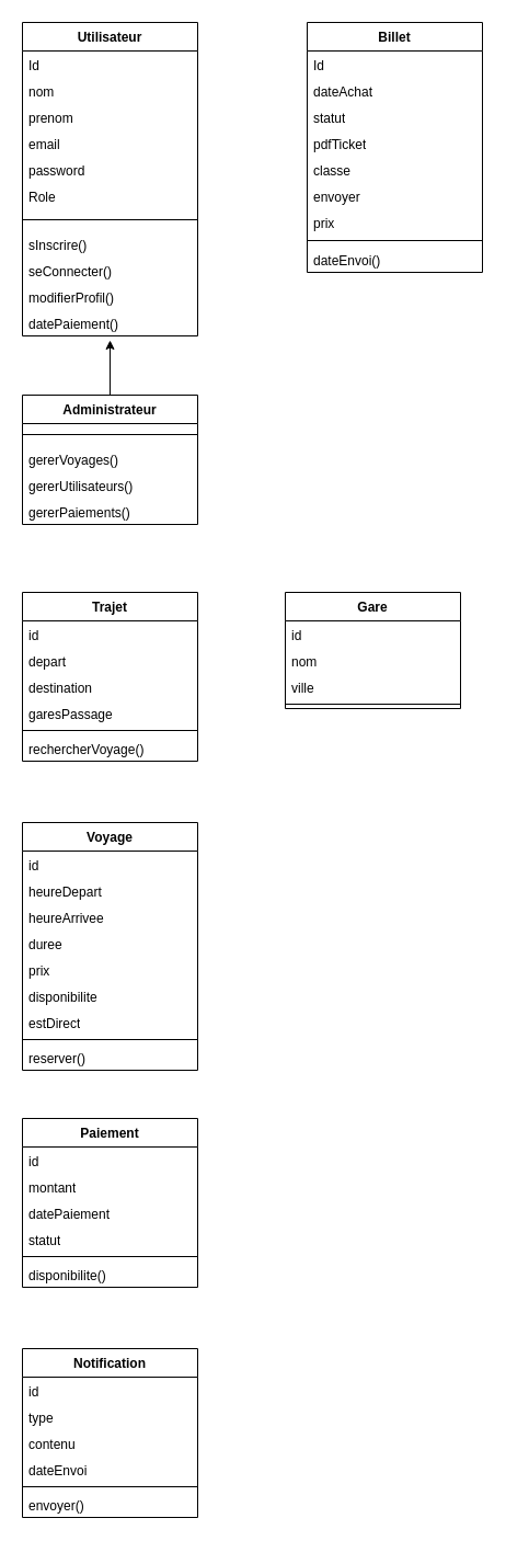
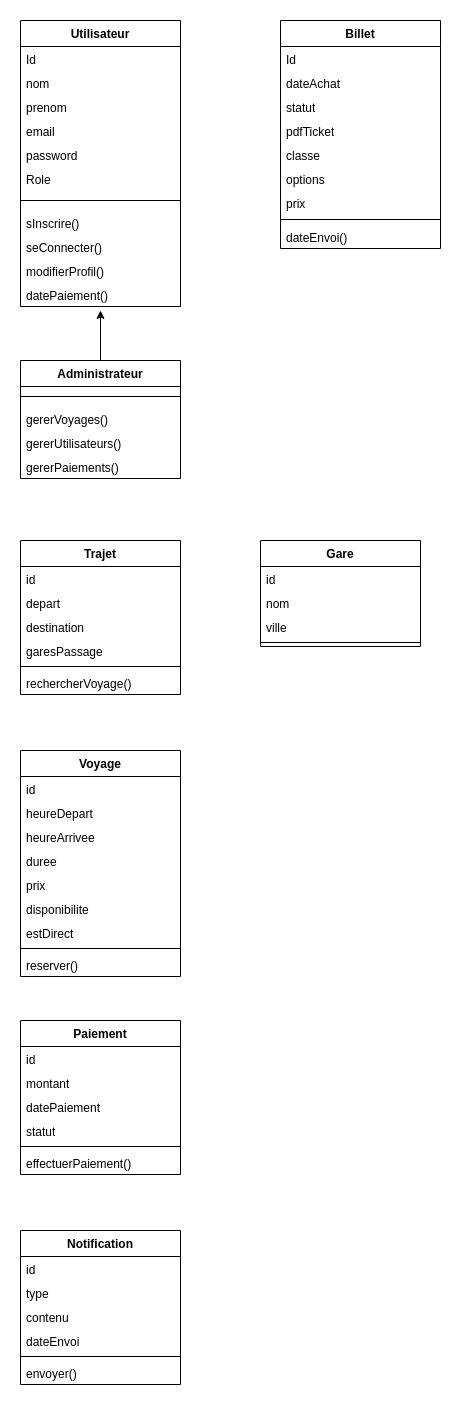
  <mxCell id="0" />
  <mxCell id="1" parent="0" />
  <mxCell id="2" value="Utilisateur" style="swimlane;fontStyle=1;align=center;verticalAlign=top;childLayout=stackLayout;horizontal=1;startSize=26;horizontalStack=0;resizeParent=1;resizeParentMax=0;resizeLast=0;collapsible=1;marginBottom=0;whiteSpace=wrap;html=1;" vertex="1" parent="1"><mxGeometry x="20" y="20" width="160" height="286" as="geometry" /></mxCell>
  <mxCell id="3" value="Id" style="text;strokeColor=none;fillColor=none;align=left;verticalAlign=top;spacingLeft=4;spacingRight=4;overflow=hidden;rotatable=0;points=[[0,0.5],[1,0.5]];portConstraint=eastwest;whiteSpace=wrap;html=1;" vertex="1" parent="2"><mxGeometry y="26" width="160" height="24" as="geometry" /></mxCell>
  <mxCell id="4" value="nom" style="text;strokeColor=none;fillColor=none;align=left;verticalAlign=top;spacingLeft=4;spacingRight=4;overflow=hidden;rotatable=0;points=[[0,0.5],[1,0.5]];portConstraint=eastwest;whiteSpace=wrap;html=1;" vertex="1" parent="2"><mxGeometry y="50" width="160" height="24" as="geometry" /></mxCell>
  <mxCell id="5" value="prenom" style="text;strokeColor=none;fillColor=none;align=left;verticalAlign=top;spacingLeft=4;spacingRight=4;overflow=hidden;rotatable=0;points=[[0,0.5],[1,0.5]];portConstraint=eastwest;whiteSpace=wrap;html=1;" vertex="1" parent="2"><mxGeometry y="74" width="160" height="24" as="geometry" /></mxCell>
  <mxCell id="6" value="email" style="text;strokeColor=none;fillColor=none;align=left;verticalAlign=top;spacingLeft=4;spacingRight=4;overflow=hidden;rotatable=0;points=[[0,0.5],[1,0.5]];portConstraint=eastwest;whiteSpace=wrap;html=1;" vertex="1" parent="2"><mxGeometry y="98" width="160" height="24" as="geometry" /></mxCell>
  <mxCell id="7" value="password" style="text;strokeColor=none;fillColor=none;align=left;verticalAlign=top;spacingLeft=4;spacingRight=4;overflow=hidden;rotatable=0;points=[[0,0.5],[1,0.5]];portConstraint=eastwest;whiteSpace=wrap;html=1;" vertex="1" parent="2"><mxGeometry y="122" width="160" height="24" as="geometry" /></mxCell>
  <mxCell id="8" value="Role" style="text;strokeColor=none;fillColor=none;align=left;verticalAlign=top;spacingLeft=4;spacingRight=4;overflow=hidden;rotatable=0;points=[[0,0.5],[1,0.5]];portConstraint=eastwest;whiteSpace=wrap;html=1;" vertex="1" parent="2"><mxGeometry y="146" width="160" height="24" as="geometry" /></mxCell>
  <mxCell id="9" value="" style="line;strokeWidth=1;fillColor=none;align=left;verticalAlign=middle;spacingTop=-1;spacingLeft=3;spacingRight=3;rotatable=0;labelPosition=right;points=[];portConstraint=eastwest;strokeColor=inherit;" vertex="1" parent="2"><mxGeometry y="170" width="160" height="20" as="geometry" /></mxCell>
  <mxCell id="10" value="sInscrire()" style="text;strokeColor=none;fillColor=none;align=left;verticalAlign=top;spacingLeft=4;spacingRight=4;overflow=hidden;rotatable=0;points=[[0,0.5],[1,0.5]];portConstraint=eastwest;whiteSpace=wrap;html=1;" vertex="1" parent="2"><mxGeometry y="190" width="160" height="24" as="geometry" /></mxCell>
  <mxCell id="11" value="seConnecter()" style="text;strokeColor=none;fillColor=none;align=left;verticalAlign=top;spacingLeft=4;spacingRight=4;overflow=hidden;rotatable=0;points=[[0,0.5],[1,0.5]];portConstraint=eastwest;whiteSpace=wrap;html=1;" vertex="1" parent="2"><mxGeometry y="214" width="160" height="24" as="geometry" /></mxCell>
  <mxCell id="12" value="modifierProfil()" style="text;strokeColor=none;fillColor=none;align=left;verticalAlign=top;spacingLeft=4;spacingRight=4;overflow=hidden;rotatable=0;points=[[0,0.5],[1,0.5]];portConstraint=eastwest;whiteSpace=wrap;html=1;" vertex="1" parent="2"><mxGeometry y="238" width="160" height="24" as="geometry" /></mxCell>
  <mxCell id="13" value="datePaiement()" style="text;strokeColor=none;fillColor=none;align=left;verticalAlign=top;spacingLeft=4;spacingRight=4;overflow=hidden;rotatable=0;points=[[0,0.5],[1,0.5]];portConstraint=eastwest;whiteSpace=wrap;html=1;" vertex="1" parent="2"><mxGeometry y="262" width="160" height="24" as="geometry" /></mxCell>
  <mxCell id="14" value="Trajet" style="swimlane;fontStyle=1;align=center;verticalAlign=top;childLayout=stackLayout;horizontal=1;startSize=26;horizontalStack=0;resizeParent=1;resizeParentMax=0;resizeLast=0;collapsible=1;marginBottom=0;whiteSpace=wrap;html=1;" vertex="1" parent="1"><mxGeometry x="20" y="540" width="160" height="154" as="geometry" /></mxCell>
  <mxCell id="15" value="id" style="text;strokeColor=none;fillColor=none;align=left;verticalAlign=top;spacingLeft=4;spacingRight=4;overflow=hidden;rotatable=0;points=[[0,0.5],[1,0.5]];portConstraint=eastwest;whiteSpace=wrap;html=1;" vertex="1" parent="14"><mxGeometry y="26" width="160" height="24" as="geometry" /></mxCell>
  <mxCell id="16" value="depart" style="text;strokeColor=none;fillColor=none;align=left;verticalAlign=top;spacingLeft=4;spacingRight=4;overflow=hidden;rotatable=0;points=[[0,0.5],[1,0.5]];portConstraint=eastwest;whiteSpace=wrap;html=1;" vertex="1" parent="14"><mxGeometry y="50" width="160" height="24" as="geometry" /></mxCell>
  <mxCell id="17" value="destination" style="text;strokeColor=none;fillColor=none;align=left;verticalAlign=top;spacingLeft=4;spacingRight=4;overflow=hidden;rotatable=0;points=[[0,0.5],[1,0.5]];portConstraint=eastwest;whiteSpace=wrap;html=1;" vertex="1" parent="14"><mxGeometry y="74" width="160" height="24" as="geometry" /></mxCell>
  <mxCell id="18" value="garesPassage" style="text;strokeColor=none;fillColor=none;align=left;verticalAlign=top;spacingLeft=4;spacingRight=4;overflow=hidden;rotatable=0;points=[[0,0.5],[1,0.5]];portConstraint=eastwest;whiteSpace=wrap;html=1;" vertex="1" parent="14"><mxGeometry y="98" width="160" height="24" as="geometry" /></mxCell>
  <mxCell id="19" value="" style="line;strokeWidth=1;fillColor=none;align=left;verticalAlign=middle;spacingTop=-1;spacingLeft=3;spacingRight=3;rotatable=0;labelPosition=right;points=[];portConstraint=eastwest;strokeColor=inherit;" vertex="1" parent="14"><mxGeometry y="122" width="160" height="8" as="geometry" /></mxCell>
  <mxCell id="20" value="rechercherVoyage()" style="text;strokeColor=none;fillColor=none;align=left;verticalAlign=top;spacingLeft=4;spacingRight=4;overflow=hidden;rotatable=0;points=[[0,0.5],[1,0.5]];portConstraint=eastwest;whiteSpace=wrap;html=1;" vertex="1" parent="14"><mxGeometry y="130" width="160" height="24" as="geometry" /></mxCell>
  <mxCell id="21" value="Billet" style="swimlane;fontStyle=1;align=center;verticalAlign=top;childLayout=stackLayout;horizontal=1;startSize=26;horizontalStack=0;resizeParent=1;resizeParentMax=0;resizeLast=0;collapsible=1;marginBottom=0;whiteSpace=wrap;html=1;" vertex="1" parent="1"><mxGeometry x="280" y="20" width="160" height="228" as="geometry" /></mxCell>
  <mxCell id="22" value="Id" style="text;strokeColor=none;fillColor=none;align=left;verticalAlign=top;spacingLeft=4;spacingRight=4;overflow=hidden;rotatable=0;points=[[0,0.5],[1,0.5]];portConstraint=eastwest;whiteSpace=wrap;html=1;" vertex="1" parent="21"><mxGeometry y="26" width="160" height="24" as="geometry" /></mxCell>
  <mxCell id="23" value="dateAchat" style="text;strokeColor=none;fillColor=none;align=left;verticalAlign=top;spacingLeft=4;spacingRight=4;overflow=hidden;rotatable=0;points=[[0,0.5],[1,0.5]];portConstraint=eastwest;whiteSpace=wrap;html=1;" vertex="1" parent="21"><mxGeometry y="50" width="160" height="24" as="geometry" /></mxCell>
  <mxCell id="24" value="statut" style="text;strokeColor=none;fillColor=none;align=left;verticalAlign=top;spacingLeft=4;spacingRight=4;overflow=hidden;rotatable=0;points=[[0,0.5],[1,0.5]];portConstraint=eastwest;whiteSpace=wrap;html=1;" vertex="1" parent="21"><mxGeometry y="74" width="160" height="24" as="geometry" /></mxCell>
  <mxCell id="25" value="pdfTicket" style="text;strokeColor=none;fillColor=none;align=left;verticalAlign=top;spacingLeft=4;spacingRight=4;overflow=hidden;rotatable=0;points=[[0,0.5],[1,0.5]];portConstraint=eastwest;whiteSpace=wrap;html=1;" vertex="1" parent="21"><mxGeometry y="98" width="160" height="24" as="geometry" /></mxCell>
  <mxCell id="26" value="classe" style="text;strokeColor=none;fillColor=none;align=left;verticalAlign=top;spacingLeft=4;spacingRight=4;overflow=hidden;rotatable=0;points=[[0,0.5],[1,0.5]];portConstraint=eastwest;whiteSpace=wrap;html=1;" vertex="1" parent="21"><mxGeometry y="122" width="160" height="24" as="geometry" /></mxCell>
- <mxCell id="27" value="envoyer" style="text;strokeColor=none;fillColor=none;align=left;verticalAlign=top;spacingLeft=4;spacingRight=4;overflow=hidden;rotatable=0;points=[[0,0.5],[1,0.5]];portConstraint=eastwest;whiteSpace=wrap;html=1;" vertex="1" parent="21"><mxGeometry y="146" width="160" height="24" as="geometry" /></mxCell>
+ <mxCell id="27" value="options" style="text;strokeColor=none;fillColor=none;align=left;verticalAlign=top;spacingLeft=4;spacingRight=4;overflow=hidden;rotatable=0;points=[[0,0.5],[1,0.5]];portConstraint=eastwest;whiteSpace=wrap;html=1;" vertex="1" parent="21"><mxGeometry y="146" width="160" height="24" as="geometry" /></mxCell>
  <mxCell id="28" value="prix" style="text;strokeColor=none;fillColor=none;align=left;verticalAlign=top;spacingLeft=4;spacingRight=4;overflow=hidden;rotatable=0;points=[[0,0.5],[1,0.5]];portConstraint=eastwest;whiteSpace=wrap;html=1;" vertex="1" parent="21"><mxGeometry y="170" width="160" height="24" as="geometry" /></mxCell>
  <mxCell id="29" value="" style="line;strokeWidth=1;fillColor=none;align=left;verticalAlign=middle;spacingTop=-1;spacingLeft=3;spacingRight=3;rotatable=0;labelPosition=right;points=[];portConstraint=eastwest;strokeColor=inherit;" vertex="1" parent="21"><mxGeometry y="194" width="160" height="10" as="geometry" /></mxCell>
  <mxCell id="30" value="dateEnvoi()" style="text;strokeColor=none;fillColor=none;align=left;verticalAlign=top;spacingLeft=4;spacingRight=4;overflow=hidden;rotatable=0;points=[[0,0.5],[1,0.5]];portConstraint=eastwest;whiteSpace=wrap;html=1;" vertex="1" parent="21"><mxGeometry y="204" width="160" height="24" as="geometry" /></mxCell>
  <mxCell id="31" style="edgeStyle=orthogonalEdgeStyle;rounded=0;orthogonalLoop=1;jettySize=auto;html=1;" edge="1" parent="1" source="32"><mxGeometry relative="1" as="geometry"><mxPoint x="100" y="310" as="targetPoint" /></mxGeometry></mxCell>
  <mxCell id="32" value="Administrateur" style="swimlane;fontStyle=1;align=center;verticalAlign=top;childLayout=stackLayout;horizontal=1;startSize=26;horizontalStack=0;resizeParent=1;resizeParentMax=0;resizeLast=0;collapsible=1;marginBottom=0;whiteSpace=wrap;html=1;" vertex="1" parent="1"><mxGeometry x="20" y="360" width="160" height="118" as="geometry" /></mxCell>
  <mxCell id="33" value="" style="line;strokeWidth=1;fillColor=none;align=left;verticalAlign=middle;spacingTop=-1;spacingLeft=3;spacingRight=3;rotatable=0;labelPosition=right;points=[];portConstraint=eastwest;strokeColor=inherit;" vertex="1" parent="32"><mxGeometry y="26" width="160" height="20" as="geometry" /></mxCell>
  <mxCell id="34" value="gererVoyages()" style="text;strokeColor=none;fillColor=none;align=left;verticalAlign=top;spacingLeft=4;spacingRight=4;overflow=hidden;rotatable=0;points=[[0,0.5],[1,0.5]];portConstraint=eastwest;whiteSpace=wrap;html=1;" vertex="1" parent="32"><mxGeometry y="46" width="160" height="24" as="geometry" /></mxCell>
  <mxCell id="35" value="gererUtilisateurs()" style="text;strokeColor=none;fillColor=none;align=left;verticalAlign=top;spacingLeft=4;spacingRight=4;overflow=hidden;rotatable=0;points=[[0,0.5],[1,0.5]];portConstraint=eastwest;whiteSpace=wrap;html=1;" vertex="1" parent="32"><mxGeometry y="70" width="160" height="24" as="geometry" /></mxCell>
  <mxCell id="36" value="gererPaiements()" style="text;strokeColor=none;fillColor=none;align=left;verticalAlign=top;spacingLeft=4;spacingRight=4;overflow=hidden;rotatable=0;points=[[0,0.5],[1,0.5]];portConstraint=eastwest;whiteSpace=wrap;html=1;" vertex="1" parent="32"><mxGeometry y="94" width="160" height="24" as="geometry" /></mxCell>
  <mxCell id="37" value="Gare" style="swimlane;fontStyle=1;align=center;verticalAlign=top;childLayout=stackLayout;horizontal=1;startSize=26;horizontalStack=0;resizeParent=1;resizeParentMax=0;resizeLast=0;collapsible=1;marginBottom=0;whiteSpace=wrap;html=1;" vertex="1" parent="1"><mxGeometry x="260" y="540" width="160" height="106" as="geometry" /></mxCell>
  <mxCell id="38" value="id" style="text;strokeColor=none;fillColor=none;align=left;verticalAlign=top;spacingLeft=4;spacingRight=4;overflow=hidden;rotatable=0;points=[[0,0.5],[1,0.5]];portConstraint=eastwest;whiteSpace=wrap;html=1;" vertex="1" parent="37"><mxGeometry y="26" width="160" height="24" as="geometry" /></mxCell>
  <mxCell id="39" value="nom" style="text;strokeColor=none;fillColor=none;align=left;verticalAlign=top;spacingLeft=4;spacingRight=4;overflow=hidden;rotatable=0;points=[[0,0.5],[1,0.5]];portConstraint=eastwest;whiteSpace=wrap;html=1;" vertex="1" parent="37"><mxGeometry y="50" width="160" height="24" as="geometry" /></mxCell>
  <mxCell id="40" value="ville" style="text;strokeColor=none;fillColor=none;align=left;verticalAlign=top;spacingLeft=4;spacingRight=4;overflow=hidden;rotatable=0;points=[[0,0.5],[1,0.5]];portConstraint=eastwest;whiteSpace=wrap;html=1;" vertex="1" parent="37"><mxGeometry y="74" width="160" height="24" as="geometry" /></mxCell>
  <mxCell id="41" value="" style="line;strokeWidth=1;fillColor=none;align=left;verticalAlign=middle;spacingTop=-1;spacingLeft=3;spacingRight=3;rotatable=0;labelPosition=right;points=[];portConstraint=eastwest;strokeColor=inherit;" vertex="1" parent="37"><mxGeometry y="98" width="160" height="8" as="geometry" /></mxCell>
  <mxCell id="42" value="Voyage" style="swimlane;fontStyle=1;align=center;verticalAlign=top;childLayout=stackLayout;horizontal=1;startSize=26;horizontalStack=0;resizeParent=1;resizeParentMax=0;resizeLast=0;collapsible=1;marginBottom=0;whiteSpace=wrap;html=1;" vertex="1" parent="1"><mxGeometry x="20" y="750" width="160" height="226" as="geometry" /></mxCell>
  <mxCell id="43" value="id" style="text;strokeColor=none;fillColor=none;align=left;verticalAlign=top;spacingLeft=4;spacingRight=4;overflow=hidden;rotatable=0;points=[[0,0.5],[1,0.5]];portConstraint=eastwest;whiteSpace=wrap;html=1;" vertex="1" parent="42"><mxGeometry y="26" width="160" height="24" as="geometry" /></mxCell>
  <mxCell id="44" value="heureDepart" style="text;strokeColor=none;fillColor=none;align=left;verticalAlign=top;spacingLeft=4;spacingRight=4;overflow=hidden;rotatable=0;points=[[0,0.5],[1,0.5]];portConstraint=eastwest;whiteSpace=wrap;html=1;" vertex="1" parent="42"><mxGeometry y="50" width="160" height="24" as="geometry" /></mxCell>
  <mxCell id="45" value="heureArrivee" style="text;strokeColor=none;fillColor=none;align=left;verticalAlign=top;spacingLeft=4;spacingRight=4;overflow=hidden;rotatable=0;points=[[0,0.5],[1,0.5]];portConstraint=eastwest;whiteSpace=wrap;html=1;" vertex="1" parent="42"><mxGeometry y="74" width="160" height="24" as="geometry" /></mxCell>
  <mxCell id="46" value="duree" style="text;strokeColor=none;fillColor=none;align=left;verticalAlign=top;spacingLeft=4;spacingRight=4;overflow=hidden;rotatable=0;points=[[0,0.5],[1,0.5]];portConstraint=eastwest;whiteSpace=wrap;html=1;" vertex="1" parent="42"><mxGeometry y="98" width="160" height="24" as="geometry" /></mxCell>
  <mxCell id="47" value="prix" style="text;strokeColor=none;fillColor=none;align=left;verticalAlign=top;spacingLeft=4;spacingRight=4;overflow=hidden;rotatable=0;points=[[0,0.5],[1,0.5]];portConstraint=eastwest;whiteSpace=wrap;html=1;" vertex="1" parent="42"><mxGeometry y="122" width="160" height="24" as="geometry" /></mxCell>
  <mxCell id="48" value="disponibilite" style="text;strokeColor=none;fillColor=none;align=left;verticalAlign=top;spacingLeft=4;spacingRight=4;overflow=hidden;rotatable=0;points=[[0,0.5],[1,0.5]];portConstraint=eastwest;whiteSpace=wrap;html=1;" vertex="1" parent="42"><mxGeometry y="146" width="160" height="24" as="geometry" /></mxCell>
  <mxCell id="49" value="estDirect" style="text;strokeColor=none;fillColor=none;align=left;verticalAlign=top;spacingLeft=4;spacingRight=4;overflow=hidden;rotatable=0;points=[[0,0.5],[1,0.5]];portConstraint=eastwest;whiteSpace=wrap;html=1;" vertex="1" parent="42"><mxGeometry y="170" width="160" height="24" as="geometry" /></mxCell>
  <mxCell id="50" value="" style="line;strokeWidth=1;fillColor=none;align=left;verticalAlign=middle;spacingTop=-1;spacingLeft=3;spacingRight=3;rotatable=0;labelPosition=right;points=[];portConstraint=eastwest;strokeColor=inherit;" vertex="1" parent="42"><mxGeometry y="194" width="160" height="8" as="geometry" /></mxCell>
  <mxCell id="51" value="reserver()" style="text;strokeColor=none;fillColor=none;align=left;verticalAlign=top;spacingLeft=4;spacingRight=4;overflow=hidden;rotatable=0;points=[[0,0.5],[1,0.5]];portConstraint=eastwest;whiteSpace=wrap;html=1;" vertex="1" parent="42"><mxGeometry y="202" width="160" height="24" as="geometry" /></mxCell>
  <mxCell id="52" value="Paiement" style="swimlane;fontStyle=1;align=center;verticalAlign=top;childLayout=stackLayout;horizontal=1;startSize=26;horizontalStack=0;resizeParent=1;resizeParentMax=0;resizeLast=0;collapsible=1;marginBottom=0;whiteSpace=wrap;html=1;" vertex="1" parent="1"><mxGeometry x="20" y="1020" width="160" height="154" as="geometry" /></mxCell>
  <mxCell id="53" value="id" style="text;strokeColor=none;fillColor=none;align=left;verticalAlign=top;spacingLeft=4;spacingRight=4;overflow=hidden;rotatable=0;points=[[0,0.5],[1,0.5]];portConstraint=eastwest;whiteSpace=wrap;html=1;" vertex="1" parent="52"><mxGeometry y="26" width="160" height="24" as="geometry" /></mxCell>
  <mxCell id="54" value="montant" style="text;strokeColor=none;fillColor=none;align=left;verticalAlign=top;spacingLeft=4;spacingRight=4;overflow=hidden;rotatable=0;points=[[0,0.5],[1,0.5]];portConstraint=eastwest;whiteSpace=wrap;html=1;" vertex="1" parent="52"><mxGeometry y="50" width="160" height="24" as="geometry" /></mxCell>
  <mxCell id="55" value="datePaiement" style="text;strokeColor=none;fillColor=none;align=left;verticalAlign=top;spacingLeft=4;spacingRight=4;overflow=hidden;rotatable=0;points=[[0,0.5],[1,0.5]];portConstraint=eastwest;whiteSpace=wrap;html=1;" vertex="1" parent="52"><mxGeometry y="74" width="160" height="24" as="geometry" /></mxCell>
  <mxCell id="56" value="statut" style="text;strokeColor=none;fillColor=none;align=left;verticalAlign=top;spacingLeft=4;spacingRight=4;overflow=hidden;rotatable=0;points=[[0,0.5],[1,0.5]];portConstraint=eastwest;whiteSpace=wrap;html=1;" vertex="1" parent="52"><mxGeometry y="98" width="160" height="24" as="geometry" /></mxCell>
  <mxCell id="57" value="" style="line;strokeWidth=1;fillColor=none;align=left;verticalAlign=middle;spacingTop=-1;spacingLeft=3;spacingRight=3;rotatable=0;labelPosition=right;points=[];portConstraint=eastwest;strokeColor=inherit;" vertex="1" parent="52"><mxGeometry y="122" width="160" height="8" as="geometry" /></mxCell>
- <mxCell id="58" value="disponibilite()" style="text;strokeColor=none;fillColor=none;align=left;verticalAlign=top;spacingLeft=4;spacingRight=4;overflow=hidden;rotatable=0;points=[[0,0.5],[1,0.5]];portConstraint=eastwest;whiteSpace=wrap;html=1;" vertex="1" parent="52"><mxGeometry y="130" width="160" height="24" as="geometry" /></mxCell>
+ <mxCell id="58" value="effectuerPaiement()" style="text;strokeColor=none;fillColor=none;align=left;verticalAlign=top;spacingLeft=4;spacingRight=4;overflow=hidden;rotatable=0;points=[[0,0.5],[1,0.5]];portConstraint=eastwest;whiteSpace=wrap;html=1;" vertex="1" parent="52"><mxGeometry y="130" width="160" height="24" as="geometry" /></mxCell>
  <mxCell id="59" value="Notification" style="swimlane;fontStyle=1;align=center;verticalAlign=top;childLayout=stackLayout;horizontal=1;startSize=26;horizontalStack=0;resizeParent=1;resizeParentMax=0;resizeLast=0;collapsible=1;marginBottom=0;whiteSpace=wrap;html=1;" vertex="1" parent="1"><mxGeometry x="20" y="1230" width="160" height="154" as="geometry" /></mxCell>
  <mxCell id="60" value="id" style="text;strokeColor=none;fillColor=none;align=left;verticalAlign=top;spacingLeft=4;spacingRight=4;overflow=hidden;rotatable=0;points=[[0,0.5],[1,0.5]];portConstraint=eastwest;whiteSpace=wrap;html=1;" vertex="1" parent="59"><mxGeometry y="26" width="160" height="24" as="geometry" /></mxCell>
  <mxCell id="61" value="type" style="text;strokeColor=none;fillColor=none;align=left;verticalAlign=top;spacingLeft=4;spacingRight=4;overflow=hidden;rotatable=0;points=[[0,0.5],[1,0.5]];portConstraint=eastwest;whiteSpace=wrap;html=1;" vertex="1" parent="59"><mxGeometry y="50" width="160" height="24" as="geometry" /></mxCell>
  <mxCell id="62" value="contenu" style="text;strokeColor=none;fillColor=none;align=left;verticalAlign=top;spacingLeft=4;spacingRight=4;overflow=hidden;rotatable=0;points=[[0,0.5],[1,0.5]];portConstraint=eastwest;whiteSpace=wrap;html=1;" vertex="1" parent="59"><mxGeometry y="74" width="160" height="24" as="geometry" /></mxCell>
  <mxCell id="63" value="dateEnvoi" style="text;strokeColor=none;fillColor=none;align=left;verticalAlign=top;spacingLeft=4;spacingRight=4;overflow=hidden;rotatable=0;points=[[0,0.5],[1,0.5]];portConstraint=eastwest;whiteSpace=wrap;html=1;" vertex="1" parent="59"><mxGeometry y="98" width="160" height="24" as="geometry" /></mxCell>
  <mxCell id="64" value="" style="line;strokeWidth=1;fillColor=none;align=left;verticalAlign=middle;spacingTop=-1;spacingLeft=3;spacingRight=3;rotatable=0;labelPosition=right;points=[];portConstraint=eastwest;strokeColor=inherit;" vertex="1" parent="59"><mxGeometry y="122" width="160" height="8" as="geometry" /></mxCell>
  <mxCell id="65" value="envoyer()" style="text;strokeColor=none;fillColor=none;align=left;verticalAlign=top;spacingLeft=4;spacingRight=4;overflow=hidden;rotatable=0;points=[[0,0.5],[1,0.5]];portConstraint=eastwest;whiteSpace=wrap;html=1;" vertex="1" parent="59"><mxGeometry y="130" width="160" height="24" as="geometry" /></mxCell>
